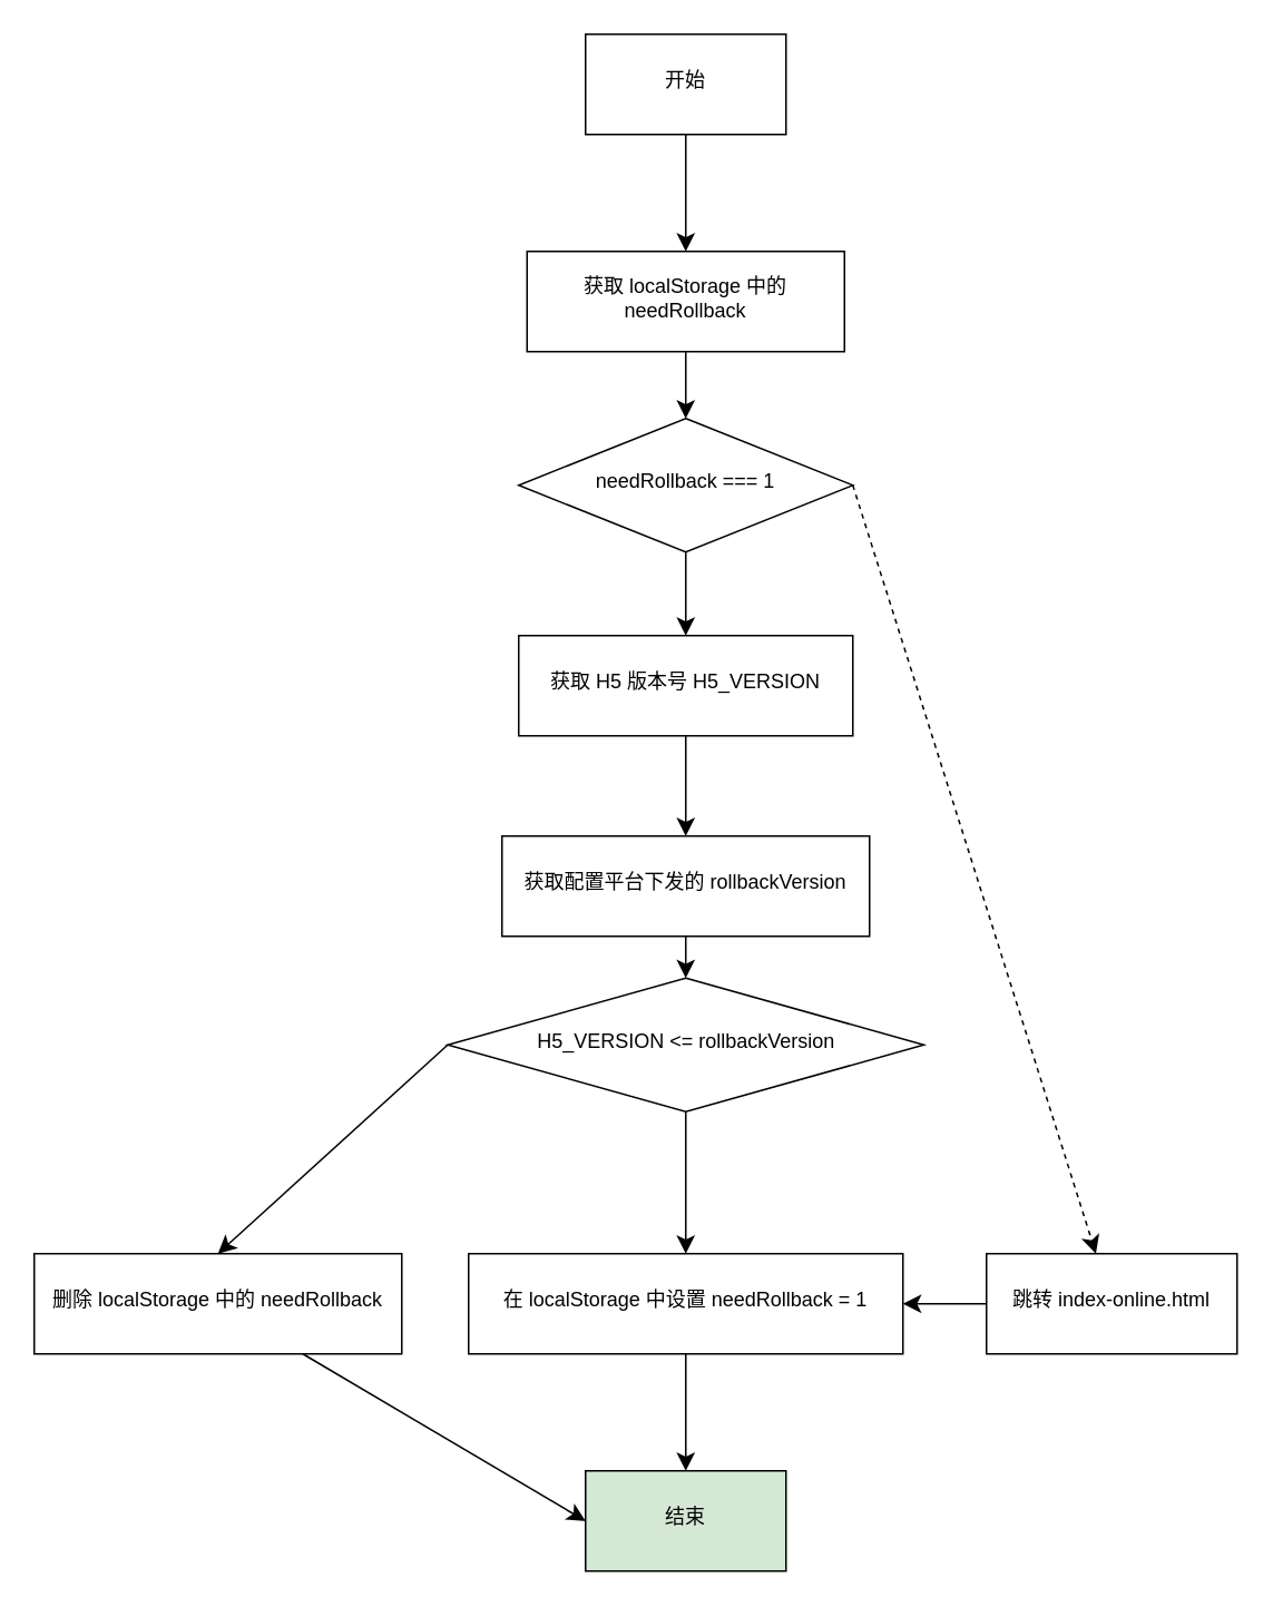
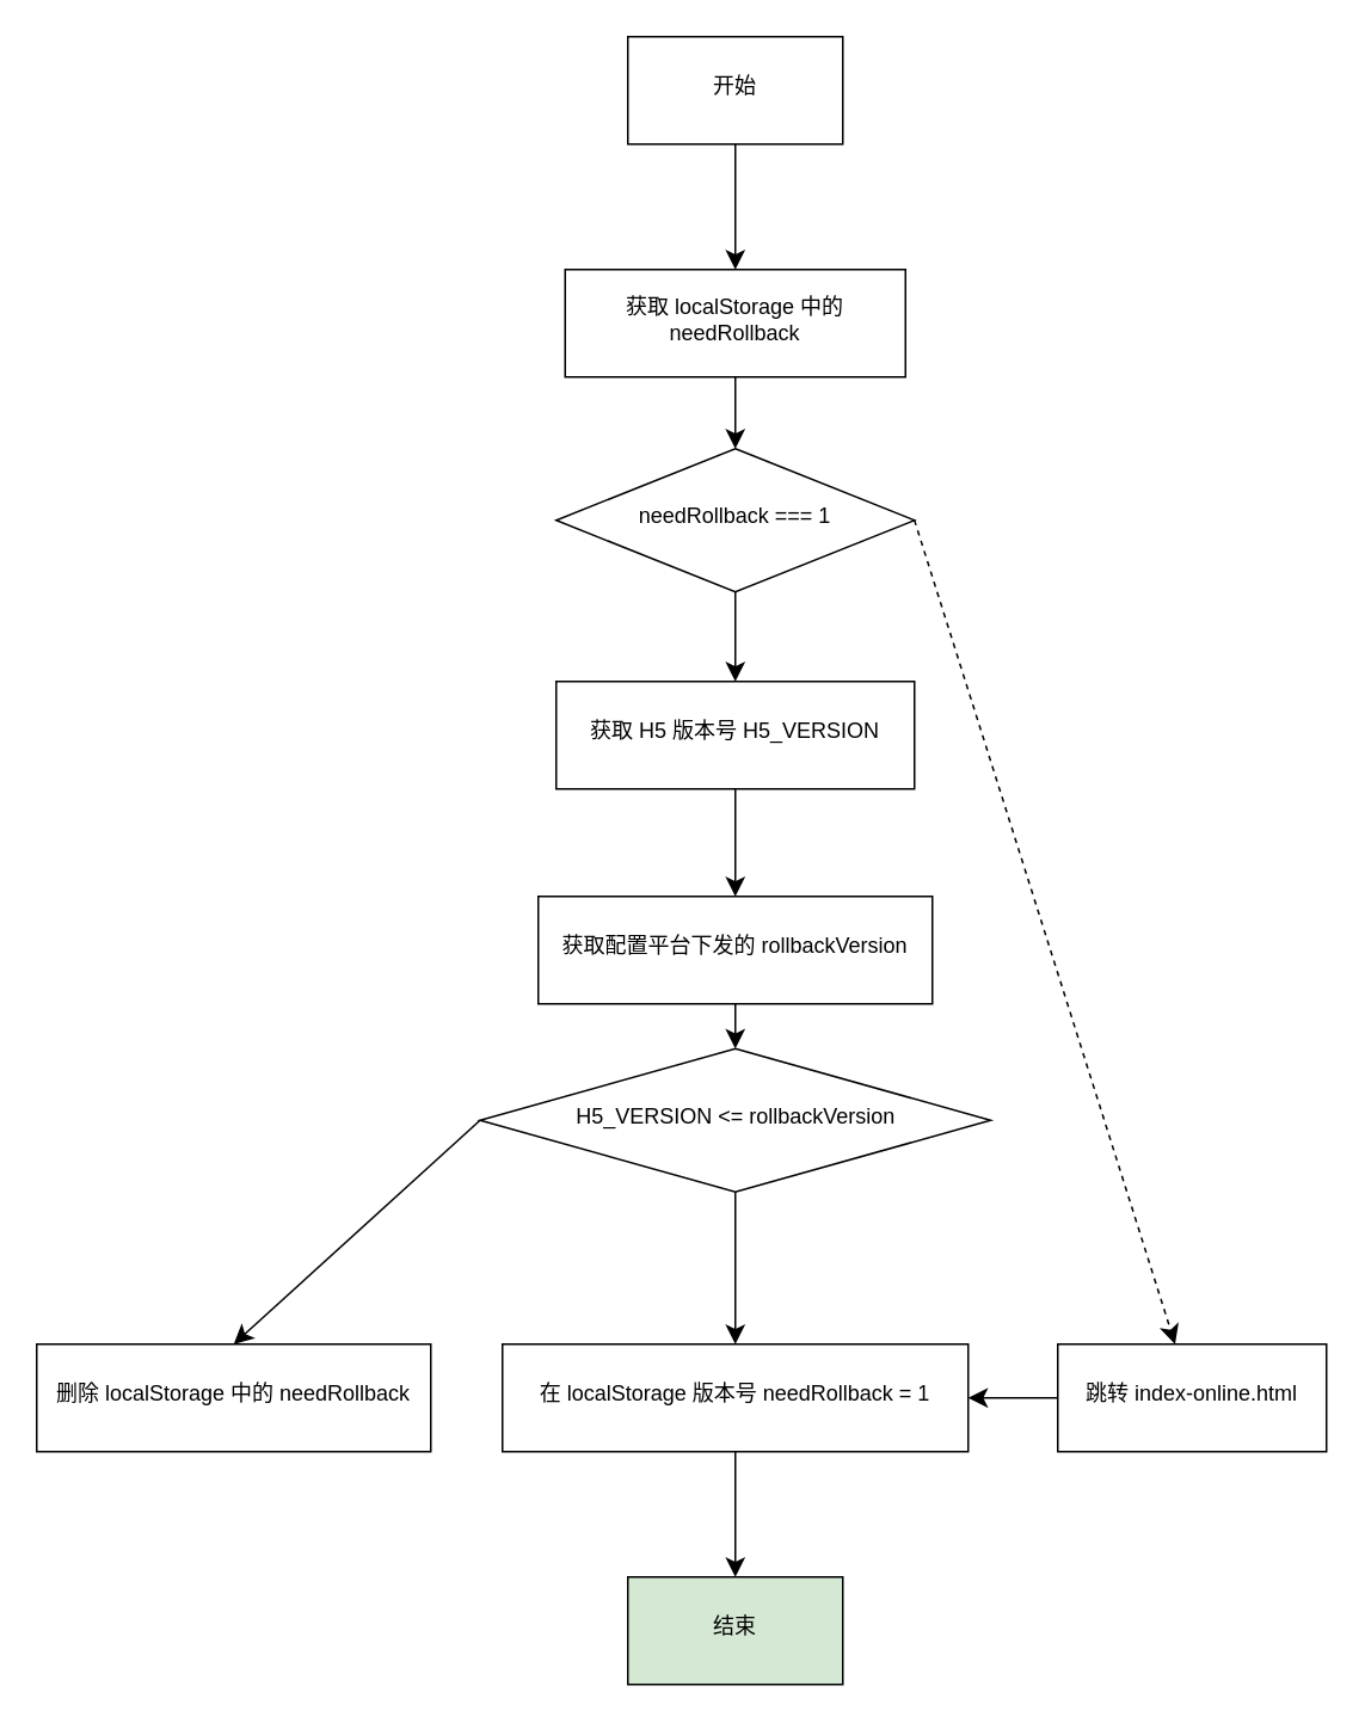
  <mxCell id="0" />
  <mxCell id="1" parent="0" />
  <mxCell id="2" value="" style="edgeStyle=none;curved=1;rounded=0;orthogonalLoop=1;jettySize=auto;html=1;fontSize=12;startSize=8;endSize=8;" edge="1" parent="1" source="4" target="6"><mxGeometry relative="1" as="geometry" /></mxCell>
  <mxCell id="3" value="" style="edgeStyle=none;curved=1;rounded=0;orthogonalLoop=1;jettySize=auto;html=1;fontSize=12;startSize=8;endSize=8;exitX=1;exitY=0.5;exitDx=0;exitDy=0;dashed=1;" edge="1" parent="1" source="4" target="20"><mxGeometry relative="1" as="geometry" /></mxCell>
  <mxCell id="4" value="needRollback === 1" style="rhombus;whiteSpace=wrap;html=1;shadow=0;fontFamily=Helvetica;fontSize=12;align=center;strokeWidth=1;spacing=6;spacingTop=-4;" parent="1" vertex="1"><mxGeometry x="310" y="250" width="200" height="80" as="geometry" /></mxCell>
  <mxCell id="5" value="" style="edgeStyle=none;curved=1;rounded=0;orthogonalLoop=1;jettySize=auto;html=1;fontSize=12;startSize=8;endSize=8;" edge="1" parent="1" source="6" target="8"><mxGeometry relative="1" as="geometry" /></mxCell>
  <mxCell id="6" value="获取 H5 版本号 H5_VERSION" style="whiteSpace=wrap;html=1;shadow=0;strokeWidth=1;spacing=6;spacingTop=-4;" vertex="1" parent="1"><mxGeometry x="310" y="380" width="200" height="60" as="geometry" /></mxCell>
  <mxCell id="7" value="" style="edgeStyle=none;curved=1;rounded=0;orthogonalLoop=1;jettySize=auto;html=1;fontSize=12;startSize=8;endSize=8;" edge="1" parent="1" source="8" target="11"><mxGeometry relative="1" as="geometry" /></mxCell>
  <mxCell id="8" value="获取配置平台下发的 rollbackVersion" style="whiteSpace=wrap;html=1;shadow=0;strokeWidth=1;spacing=6;spacingTop=-4;" vertex="1" parent="1"><mxGeometry x="300" y="500" width="220" height="60" as="geometry" /></mxCell>
  <mxCell id="9" value="" style="edgeStyle=none;curved=1;rounded=0;orthogonalLoop=1;jettySize=auto;html=1;fontSize=12;startSize=8;endSize=8;" edge="1" parent="1" source="11" target="13"><mxGeometry relative="1" as="geometry" /></mxCell>
  <mxCell id="10" value="" style="edgeStyle=none;curved=1;rounded=0;orthogonalLoop=1;jettySize=auto;html=1;fontSize=12;startSize=8;endSize=8;exitX=0;exitY=0.5;exitDx=0;exitDy=0;entryX=0.5;entryY=0;entryDx=0;entryDy=0;" edge="1" parent="1" source="11" target="22"><mxGeometry relative="1" as="geometry"><mxPoint x="180" y="745.172" as="targetPoint" /></mxGeometry></mxCell>
  <mxCell id="11" value="H5_VERSION &amp;lt;= rollbackVersion" style="rhombus;whiteSpace=wrap;html=1;shadow=0;strokeWidth=1;spacing=6;spacingTop=-4;" vertex="1" parent="1"><mxGeometry x="267.5" y="585" width="285" height="80" as="geometry" /></mxCell>
  <mxCell id="12" value="" style="edgeStyle=none;curved=1;rounded=0;orthogonalLoop=1;jettySize=auto;html=1;fontSize=12;startSize=8;endSize=8;" edge="1" parent="1" source="13" target="14"><mxGeometry relative="1" as="geometry" /></mxCell>
- <mxCell id="13" value="在 localStorage 中设置 needRollback = 1" style="whiteSpace=wrap;html=1;shadow=0;strokeWidth=1;spacing=6;spacingTop=-4;" vertex="1" parent="1"><mxGeometry x="280" y="750" width="260" height="60" as="geometry" /></mxCell>
+ <mxCell id="13" value="在 localStorage 版本号 needRollback = 1" style="whiteSpace=wrap;html=1;shadow=0;strokeWidth=1;spacing=6;spacingTop=-4;" vertex="1" parent="1"><mxGeometry x="280" y="750" width="260" height="60" as="geometry" /></mxCell>
  <mxCell id="14" value="结束" style="whiteSpace=wrap;html=1;shadow=0;strokeWidth=1;spacing=6;spacingTop=-4;fillColor=#d5e8d4;" vertex="1" parent="1"><mxGeometry x="350" y="880" width="120" height="60" as="geometry" /></mxCell>
  <mxCell id="15" value="" style="edgeStyle=none;curved=1;rounded=0;orthogonalLoop=1;jettySize=auto;html=1;fontSize=12;startSize=8;endSize=8;" edge="1" parent="1" source="16" target="4"><mxGeometry relative="1" as="geometry" /></mxCell>
  <mxCell id="16" value="获取 localStorage 中的 needRollback" style="whiteSpace=wrap;html=1;shadow=0;strokeWidth=1;spacing=6;spacingTop=-4;" vertex="1" parent="1"><mxGeometry x="315" y="150" width="190" height="60" as="geometry" /></mxCell>
  <mxCell id="17" value="" style="edgeStyle=none;curved=1;rounded=0;orthogonalLoop=1;jettySize=auto;html=1;fontSize=12;startSize=8;endSize=8;" edge="1" parent="1" source="18" target="16"><mxGeometry relative="1" as="geometry" /></mxCell>
  <mxCell id="18" value="开始" style="whiteSpace=wrap;html=1;shadow=0;strokeWidth=1;spacing=6;spacingTop=-4;" vertex="1" parent="1"><mxGeometry x="350" y="20" width="120" height="60" as="geometry" /></mxCell>
  <mxCell id="19" value="" style="edgeStyle=none;curved=1;rounded=0;orthogonalLoop=1;jettySize=auto;html=1;fontSize=12;startSize=8;endSize=8;" edge="1" parent="1" source="20" target="13"><mxGeometry relative="1" as="geometry"><mxPoint x="665" y="930" as="targetPoint" /></mxGeometry></mxCell>
  <mxCell id="20" value="跳转 index-online.html" style="whiteSpace=wrap;html=1;shadow=0;strokeWidth=1;spacing=6;spacingTop=-4;" vertex="1" parent="1"><mxGeometry x="590" y="750" width="150" height="60" as="geometry" /></mxCell>
- <mxCell id="21" value="" style="edgeStyle=none;curved=1;rounded=0;orthogonalLoop=1;jettySize=auto;html=1;fontSize=12;startSize=8;endSize=8;entryX=0;entryY=0.5;entryDx=0;entryDy=0;" edge="1" parent="1" source="22" target="14"><mxGeometry relative="1" as="geometry"><mxPoint x="130" y="930" as="targetPoint" /></mxGeometry></mxCell>
  <mxCell id="22" value="删除 localStorage 中的 needRollback" style="whiteSpace=wrap;html=1;shadow=0;strokeWidth=1;spacing=6;spacingTop=-4;" vertex="1" parent="1"><mxGeometry x="20" y="750" width="220" height="60" as="geometry" /></mxCell>
